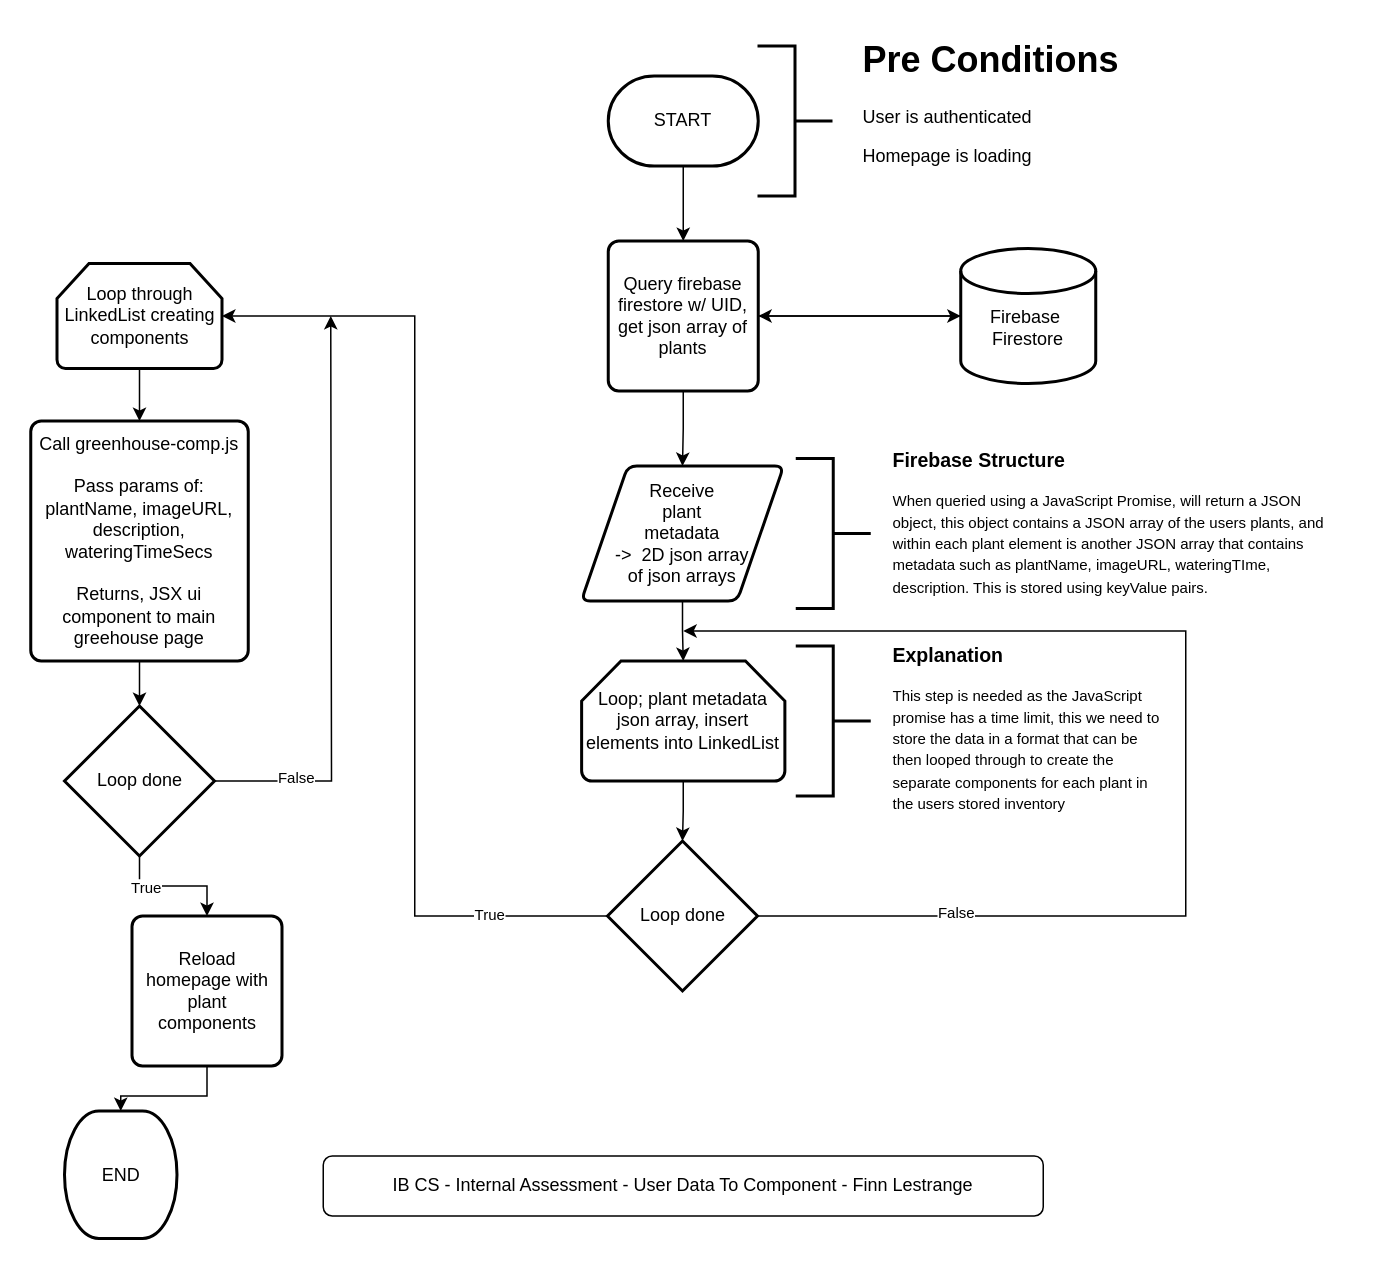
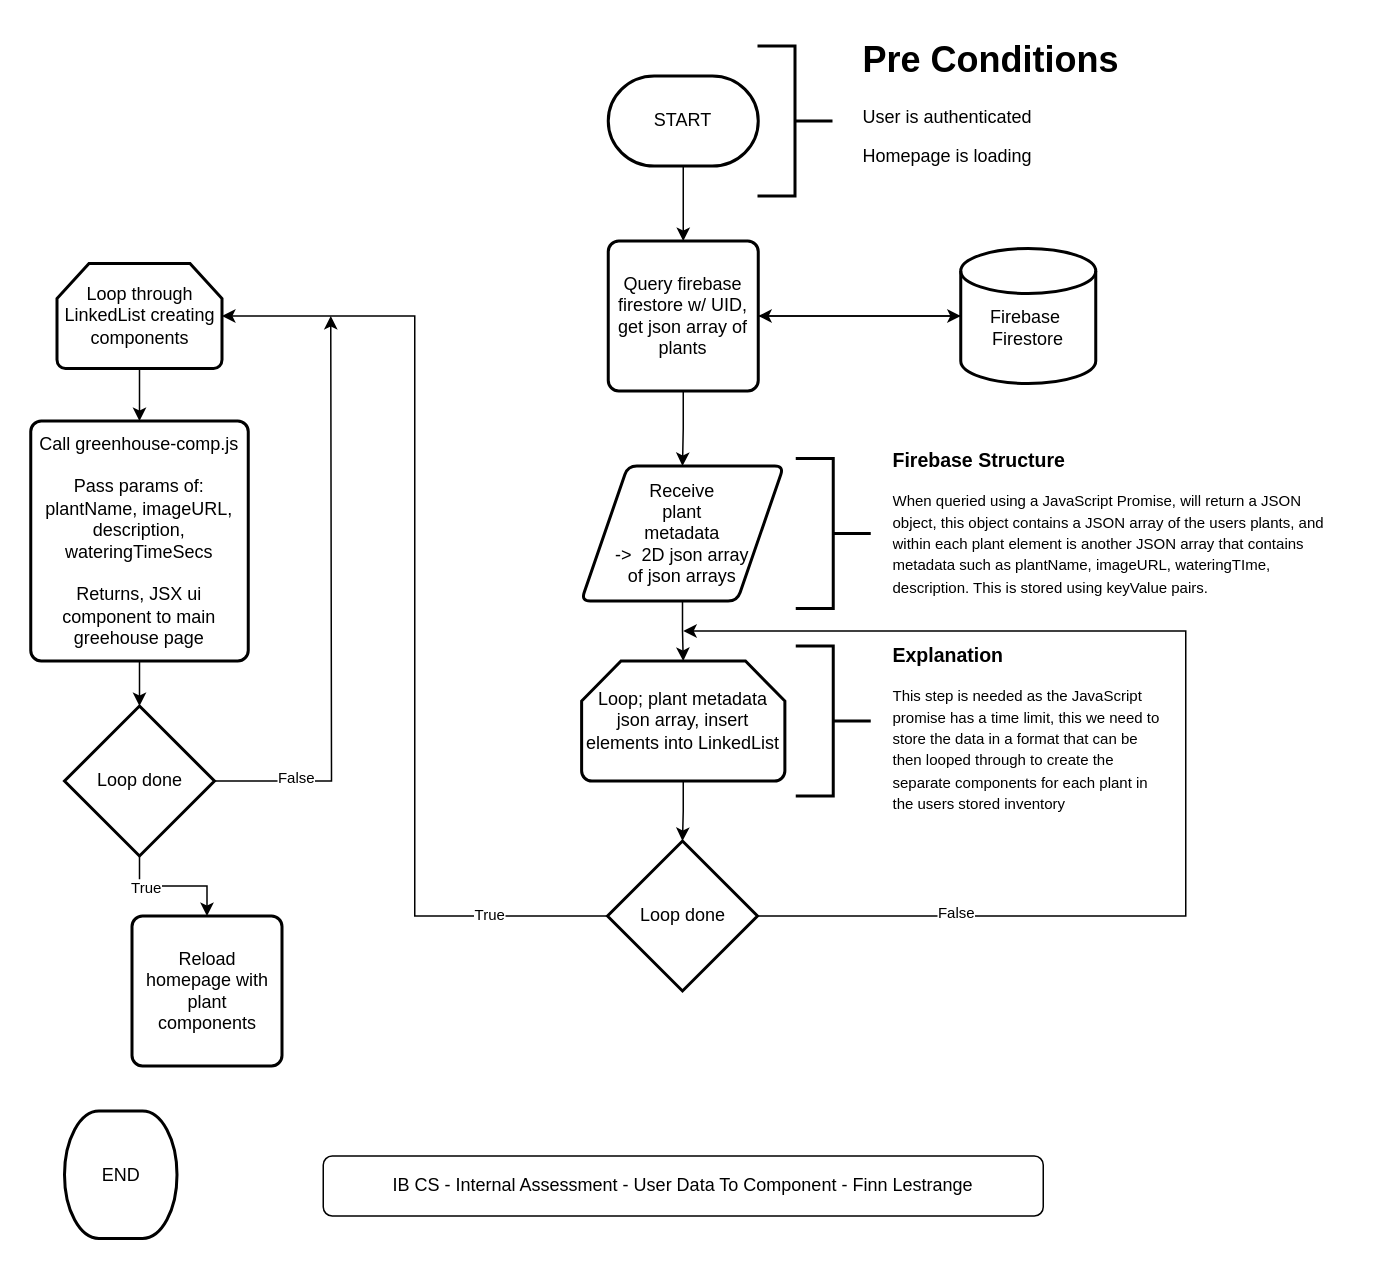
  <mxCell id="0" />
  <mxCell id="1" parent="0" />
  <mxCell id="2" value="IB CS - Internal Assessment - User Data To Component - Finn Lestrange" style="rounded=1;whiteSpace=wrap;html=1;" parent="1" vertex="1"><mxGeometry x="215" y="770" width="480" height="40" as="geometry" /></mxCell>
  <mxCell id="3" style="edgeStyle=orthogonalEdgeStyle;rounded=0;orthogonalLoop=1;jettySize=auto;html=1;exitX=0.5;exitY=1;exitDx=0;exitDy=0;exitPerimeter=0;entryX=0.5;entryY=0;entryDx=0;entryDy=0;" edge="1" parent="1" source="4" target="9"><mxGeometry relative="1" as="geometry" /></mxCell>
  <mxCell id="4" value="START" style="strokeWidth=2;html=1;shape=mxgraph.flowchart.terminator;whiteSpace=wrap;" parent="1" vertex="1"><mxGeometry x="405" y="50" width="100" height="60" as="geometry" /></mxCell>
  <mxCell id="5" style="edgeStyle=orthogonalEdgeStyle;rounded=0;orthogonalLoop=1;jettySize=auto;html=1;exitX=0.5;exitY=1;exitDx=0;exitDy=0;entryX=0.5;entryY=0;entryDx=0;entryDy=0;entryPerimeter=0;" edge="1" parent="1" source="6" target="13"><mxGeometry relative="1" as="geometry" /></mxCell>
  <mxCell id="6" value="Receive&lt;br&gt;plant &lt;br&gt;metadata&lt;br&gt;-&amp;gt;&amp;nbsp; 2D json array &lt;br&gt;of json arrays" style="shape=parallelogram;html=1;strokeWidth=2;perimeter=parallelogramPerimeter;whiteSpace=wrap;rounded=1;arcSize=12;size=0.23;" parent="1" vertex="1"><mxGeometry x="387" y="310" width="135" height="90" as="geometry" /></mxCell>
  <mxCell id="7" style="edgeStyle=orthogonalEdgeStyle;rounded=0;orthogonalLoop=1;jettySize=auto;html=1;exitX=1;exitY=0.5;exitDx=0;exitDy=0;entryX=0;entryY=0.5;entryDx=0;entryDy=0;entryPerimeter=0;" edge="1" parent="1" source="9" target="11"><mxGeometry relative="1" as="geometry" /></mxCell>
  <mxCell id="8" style="edgeStyle=orthogonalEdgeStyle;rounded=0;orthogonalLoop=1;jettySize=auto;html=1;exitX=0.5;exitY=1;exitDx=0;exitDy=0;entryX=0.5;entryY=0;entryDx=0;entryDy=0;" edge="1" parent="1" source="9" target="6"><mxGeometry relative="1" as="geometry" /></mxCell>
  <mxCell id="9" value="Query firebase firestore w/ UID, get json array of plants" style="rounded=1;whiteSpace=wrap;html=1;absoluteArcSize=1;arcSize=14;strokeWidth=2;" vertex="1" parent="1"><mxGeometry x="405" y="160" width="100" height="100" as="geometry" /></mxCell>
  <mxCell id="10" style="edgeStyle=orthogonalEdgeStyle;rounded=0;orthogonalLoop=1;jettySize=auto;html=1;exitX=0;exitY=0.5;exitDx=0;exitDy=0;exitPerimeter=0;entryX=1;entryY=0.5;entryDx=0;entryDy=0;" edge="1" parent="1" source="11" target="9"><mxGeometry relative="1" as="geometry" /></mxCell>
  <mxCell id="11" value="Firebase&amp;nbsp;&lt;br&gt;Firestore" style="strokeWidth=2;html=1;shape=mxgraph.flowchart.database;whiteSpace=wrap;spacingTop=15;" vertex="1" parent="1"><mxGeometry x="640" y="165" width="90" height="90" as="geometry" /></mxCell>
  <mxCell id="12" style="edgeStyle=orthogonalEdgeStyle;rounded=0;orthogonalLoop=1;jettySize=auto;html=1;exitX=0.5;exitY=1;exitDx=0;exitDy=0;exitPerimeter=0;entryX=0.5;entryY=0;entryDx=0;entryDy=0;entryPerimeter=0;" edge="1" parent="1" source="13" target="18"><mxGeometry relative="1" as="geometry" /></mxCell>
  <mxCell id="13" value="Loop; plant metadata json array, insert elements into LinkedList" style="strokeWidth=2;html=1;shape=mxgraph.flowchart.loop_limit;whiteSpace=wrap;" vertex="1" parent="1"><mxGeometry x="387.25" y="440" width="135.5" height="80" as="geometry" /></mxCell>
  <mxCell id="14" style="edgeStyle=orthogonalEdgeStyle;rounded=0;orthogonalLoop=1;jettySize=auto;html=1;exitX=0;exitY=0.5;exitDx=0;exitDy=0;exitPerimeter=0;entryX=1;entryY=0.5;entryDx=0;entryDy=0;entryPerimeter=0;" edge="1" parent="1" source="18" target="22"><mxGeometry relative="1" as="geometry" /></mxCell>
  <mxCell id="15" value="True" style="edgeLabel;html=1;align=center;verticalAlign=middle;resizable=0;points=[];fontSize=10;" vertex="1" connectable="0" parent="14"><mxGeometry x="-0.76" y="-2" relative="1" as="geometry"><mxPoint as="offset" /></mxGeometry></mxCell>
  <mxCell id="16" style="edgeStyle=orthogonalEdgeStyle;rounded=0;orthogonalLoop=1;jettySize=auto;html=1;exitX=1;exitY=0.5;exitDx=0;exitDy=0;exitPerimeter=0;" edge="1" parent="1" source="18"><mxGeometry relative="1" as="geometry"><mxPoint x="455" y="420" as="targetPoint" /><Array as="points"><mxPoint x="790" y="610" /><mxPoint x="790" y="420" /></Array></mxGeometry></mxCell>
  <mxCell id="17" value="False" style="edgeLabel;html=1;align=center;verticalAlign=middle;resizable=0;points=[];fontSize=10;" vertex="1" connectable="0" parent="16"><mxGeometry x="-0.674" y="3" relative="1" as="geometry"><mxPoint as="offset" /></mxGeometry></mxCell>
  <mxCell id="18" value="Loop done" style="strokeWidth=2;html=1;shape=mxgraph.flowchart.decision;whiteSpace=wrap;" vertex="1" parent="1"><mxGeometry x="404.5" y="560" width="100" height="100" as="geometry" /></mxCell>
  <mxCell id="19" style="edgeStyle=orthogonalEdgeStyle;rounded=0;orthogonalLoop=1;jettySize=auto;html=1;exitX=0.5;exitY=1;exitDx=0;exitDy=0;entryX=0.5;entryY=0;entryDx=0;entryDy=0;entryPerimeter=0;" edge="1" parent="1" source="20" target="28"><mxGeometry relative="1" as="geometry" /></mxCell>
  <mxCell id="20" value="Call greenhouse-comp.js&lt;br&gt;&lt;br&gt;Pass params of:&lt;br&gt;plantName, imageURL,&lt;br&gt;description,&lt;br&gt;wateringTimeSecs&lt;br&gt;&lt;br&gt;Returns, JSX ui component to main greehouse page" style="rounded=1;whiteSpace=wrap;html=1;absoluteArcSize=1;arcSize=14;strokeWidth=2;" vertex="1" parent="1"><mxGeometry x="20" y="280" width="145" height="160" as="geometry" /></mxCell>
  <mxCell id="21" style="edgeStyle=orthogonalEdgeStyle;rounded=0;orthogonalLoop=1;jettySize=auto;html=1;exitX=0.5;exitY=1;exitDx=0;exitDy=0;exitPerimeter=0;entryX=0.5;entryY=0;entryDx=0;entryDy=0;" edge="1" parent="1" source="22" target="20"><mxGeometry relative="1" as="geometry" /></mxCell>
  <mxCell id="22" value="Loop through LinkedList creating components" style="strokeWidth=2;html=1;shape=mxgraph.flowchart.loop_limit;whiteSpace=wrap;" vertex="1" parent="1"><mxGeometry x="37.5" y="175" width="110" height="70" as="geometry" /></mxCell>
  <mxCell id="23" value="" style="strokeWidth=2;html=1;shape=mxgraph.flowchart.annotation_2;align=left;labelPosition=right;pointerEvents=1;rotation=-180;" vertex="1" parent="1"><mxGeometry x="530" y="430" width="50" height="100" as="geometry" /></mxCell>
  <mxCell id="24" style="edgeStyle=orthogonalEdgeStyle;rounded=0;orthogonalLoop=1;jettySize=auto;html=1;exitX=0.5;exitY=1;exitDx=0;exitDy=0;exitPerimeter=0;entryX=0.5;entryY=0;entryDx=0;entryDy=0;" edge="1" parent="1" source="28" target="30"><mxGeometry relative="1" as="geometry" /></mxCell>
  <mxCell id="25" value="True" style="edgeLabel;html=1;align=center;verticalAlign=middle;resizable=0;points=[];fontSize=10;" vertex="1" connectable="0" parent="24"><mxGeometry x="-0.437" relative="1" as="geometry"><mxPoint as="offset" /></mxGeometry></mxCell>
  <mxCell id="26" style="edgeStyle=orthogonalEdgeStyle;rounded=0;orthogonalLoop=1;jettySize=auto;html=1;exitX=1;exitY=0.5;exitDx=0;exitDy=0;exitPerimeter=0;" edge="1" parent="1" source="28"><mxGeometry relative="1" as="geometry"><mxPoint x="220" y="210" as="targetPoint" /></mxGeometry></mxCell>
  <mxCell id="27" value="False" style="edgeLabel;html=1;align=center;verticalAlign=middle;resizable=0;points=[];fontSize=10;" vertex="1" connectable="0" parent="26"><mxGeometry x="-0.72" y="3" relative="1" as="geometry"><mxPoint as="offset" /></mxGeometry></mxCell>
  <mxCell id="28" value="Loop done" style="strokeWidth=2;html=1;shape=mxgraph.flowchart.decision;whiteSpace=wrap;" vertex="1" parent="1"><mxGeometry x="42.5" y="470" width="100" height="100" as="geometry" /></mxCell>
- <mxCell id="29" style="edgeStyle=orthogonalEdgeStyle;rounded=0;orthogonalLoop=1;jettySize=auto;html=1;exitX=0.5;exitY=1;exitDx=0;exitDy=0;entryX=0.5;entryY=0;entryDx=0;entryDy=0;entryPerimeter=0;" edge="1" parent="1" source="30" target="31"><mxGeometry relative="1" as="geometry" /></mxCell>
  <mxCell id="30" value="Reload homepage with plant &lt;br&gt;components" style="rounded=1;whiteSpace=wrap;html=1;absoluteArcSize=1;arcSize=14;strokeWidth=2;" vertex="1" parent="1"><mxGeometry x="87.5" y="610" width="100" height="100" as="geometry" /></mxCell>
  <mxCell id="31" value="END" style="strokeWidth=2;html=1;shape=mxgraph.flowchart.terminator;whiteSpace=wrap;" vertex="1" parent="1"><mxGeometry x="42.5" y="740" width="75" height="85" as="geometry" /></mxCell>
  <mxCell id="32" value="" style="strokeWidth=2;html=1;shape=mxgraph.flowchart.annotation_2;align=left;labelPosition=right;pointerEvents=1;rotation=-180;" vertex="1" parent="1"><mxGeometry x="504.5" y="30" width="50" height="100" as="geometry" /></mxCell>
  <mxCell id="33" value="" style="strokeWidth=2;html=1;shape=mxgraph.flowchart.annotation_2;align=left;labelPosition=right;pointerEvents=1;rotation=-180;" vertex="1" parent="1"><mxGeometry x="530" y="305" width="50" height="100" as="geometry" /></mxCell>
  <mxCell id="34" value="&lt;h1&gt;Pre Conditions&lt;/h1&gt;&lt;p&gt;User is authenticated&lt;/p&gt;&lt;p&gt;Homepage is loading&lt;/p&gt;" style="text;html=1;strokeColor=none;fillColor=none;spacing=5;spacingTop=-20;whiteSpace=wrap;overflow=hidden;rounded=0;" vertex="1" parent="1"><mxGeometry x="570" y="20" width="190" height="120" as="geometry" /></mxCell>
  <mxCell id="35" value="&lt;h1 style=&quot;font-size: 13px&quot;&gt;&lt;font style=&quot;font-size: 13px&quot;&gt;Firebase Structure&lt;/font&gt;&lt;/h1&gt;&lt;p&gt;&lt;span style=&quot;font-size: 10px&quot;&gt;When queried using a JavaScript Promise, will return a JSON object, this object contains a JSON array of the users plants, and within each plant element is another JSON array that contains metadata such as plantName, imageURL, wateringTIme, description. This is stored using keyValue pairs.&lt;/span&gt;&lt;span style=&quot;font-size: 10px&quot;&gt;&amp;nbsp;&amp;nbsp;&lt;/span&gt;&lt;/p&gt;" style="text;html=1;strokeColor=none;fillColor=none;spacing=5;spacingTop=-20;whiteSpace=wrap;overflow=hidden;rounded=0;" vertex="1" parent="1"><mxGeometry x="590" y="300" width="310" height="120" as="geometry" /></mxCell>
  <mxCell id="36" value="&lt;h1 style=&quot;font-size: 13px&quot;&gt;Explanation&lt;/h1&gt;&lt;p&gt;&lt;span style=&quot;font-size: 10px&quot;&gt;This step is needed as the JavaScript promise has a time limit, this we need to store the data in a format that can be then looped through to create the separate components for each plant in the users stored inventory&amp;nbsp;&lt;/span&gt;&lt;/p&gt;" style="text;html=1;strokeColor=none;fillColor=none;spacing=5;spacingTop=-20;whiteSpace=wrap;overflow=hidden;rounded=0;" vertex="1" parent="1"><mxGeometry x="590" y="430" width="190" height="150" as="geometry" /></mxCell>
